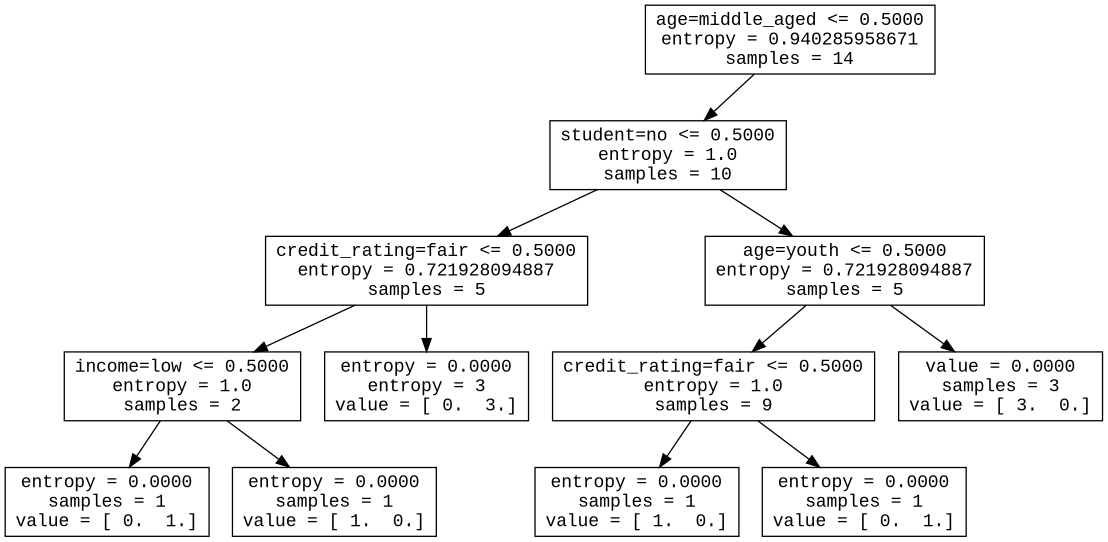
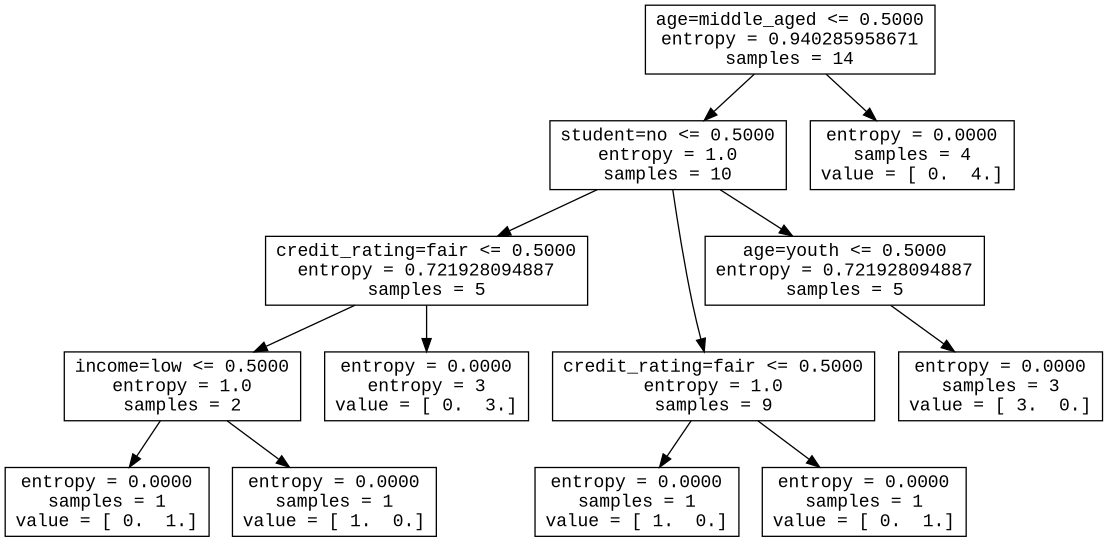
  digraph {
    fontname="Liberation Mono"
    node [fontname="Liberation Mono" shape=box]
    edge [fontname="Liberation Mono"]
    n1 [label="age=middle_aged <= 0.5000\nentropy = 0.940285958671\nsamples = 14"]
    n2 [label="student=no <= 0.5000\nentropy = 1.0\nsamples = 10"]
+   n3 [label="entropy = 0.0000\nsamples = 4\nvalue = [ 0.  4.]"]
    n4 [label="credit_rating=fair <= 0.5000\nentropy = 0.721928094887\nsamples = 5"]
    n5 [label="age=youth <= 0.5000\nentropy = 0.721928094887\nsamples = 5"]
    n6 [label="income=low <= 0.5000\nentropy = 1.0\nsamples = 2"]
    n7 [label="entropy = 0.0000\nentropy = 3\nvalue = [ 0.  3.]"]
    n8 [label="credit_rating=fair <= 0.5000\nentropy = 1.0\nsamples = 9"]
-   n9 [label="value = 0.0000\nsamples = 3\nvalue = [ 3.  0.]"]
+   n9 [label="entropy = 0.0000\nsamples = 3\nvalue = [ 3.  0.]"]
    n10 [label="entropy = 0.0000\nsamples = 1\nvalue = [ 0.  1.]"]
    n11 [label="entropy = 0.0000\nsamples = 1\nvalue = [ 1.  0.]"]
    n12 [label="entropy = 0.0000\nsamples = 1\nvalue = [ 1.  0.]"]
    n13 [label="entropy = 0.0000\nsamples = 1\nvalue = [ 0.  1.]"]
    n1 -> n2
+   n1 -> n3
    n2 -> n4
    n2 -> n5
    n4 -> n6
    n4 -> n7
-   n5 -> n8
+   n2 -> n8
    n5 -> n9
    n6 -> n10
    n6 -> n11
    n8 -> n12
    n8 -> n13
  }
